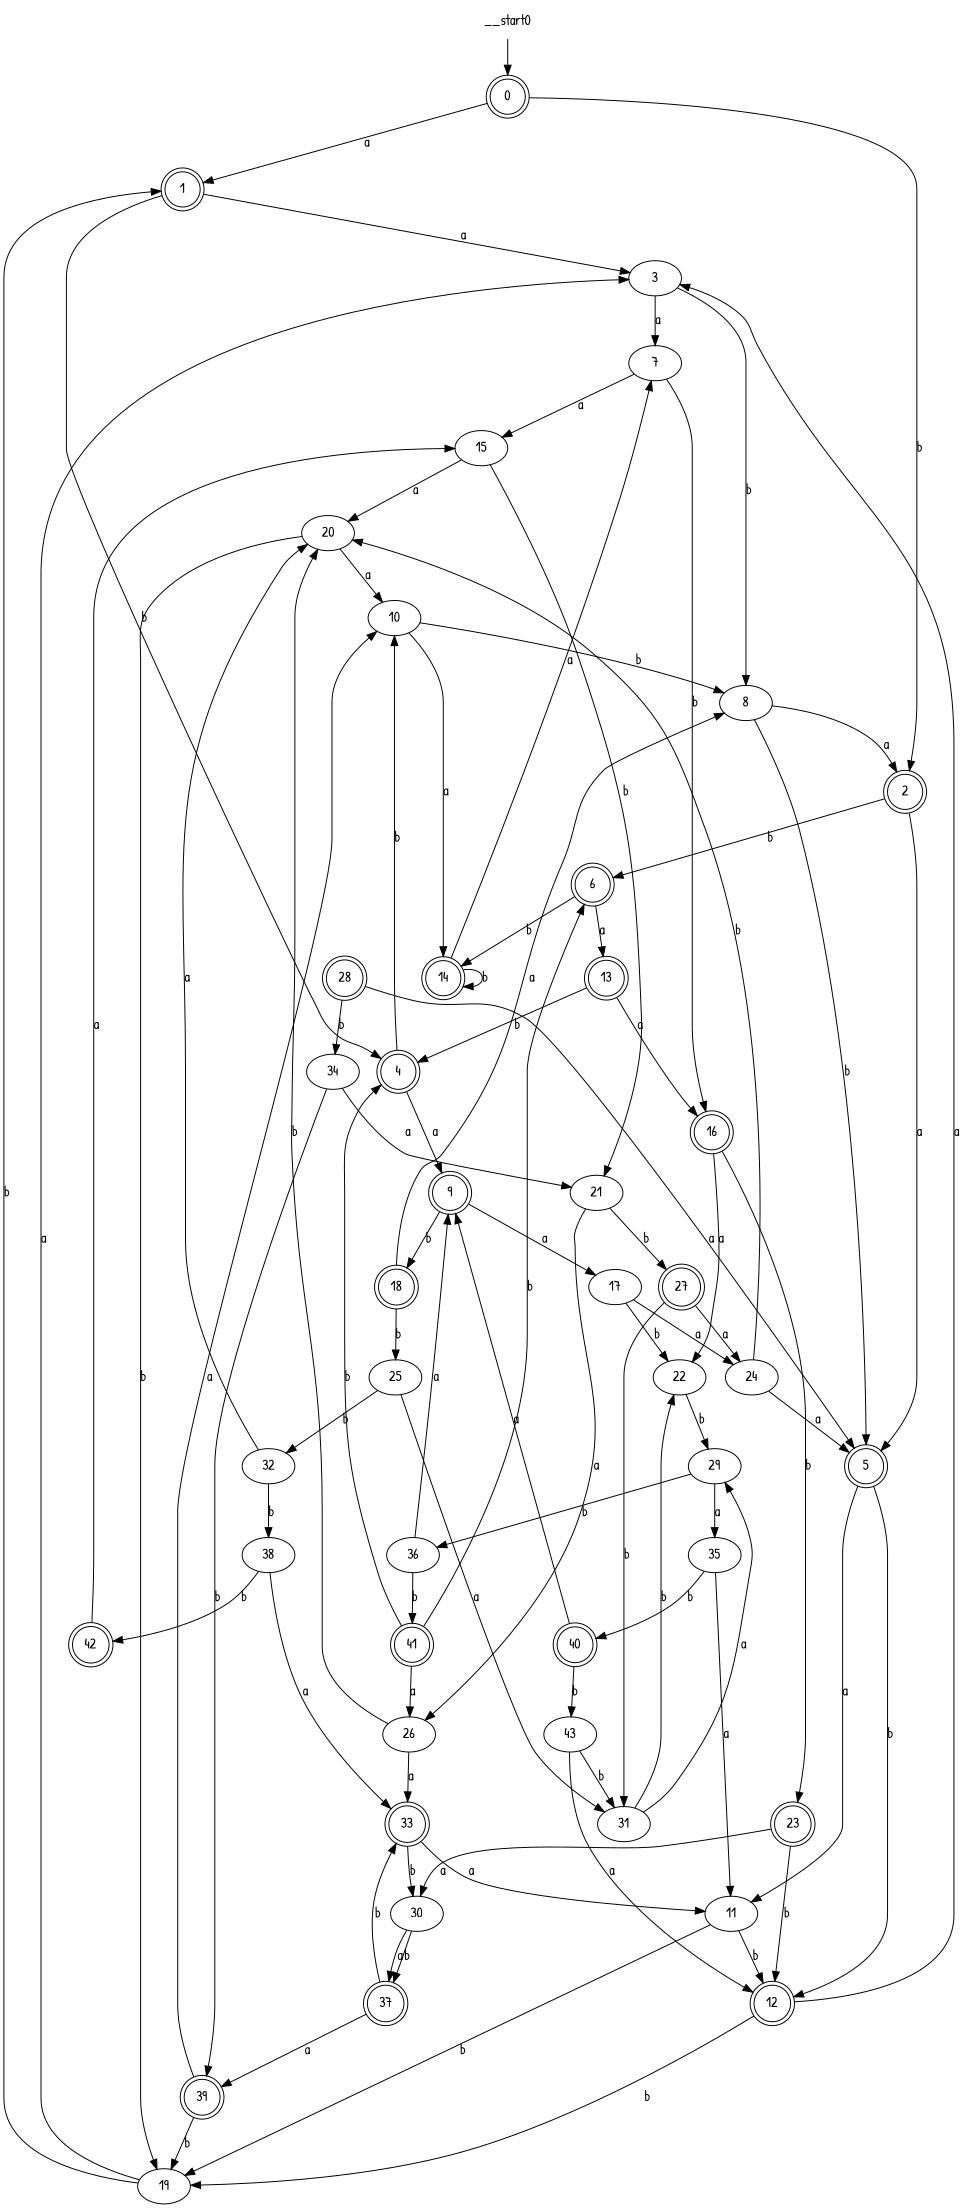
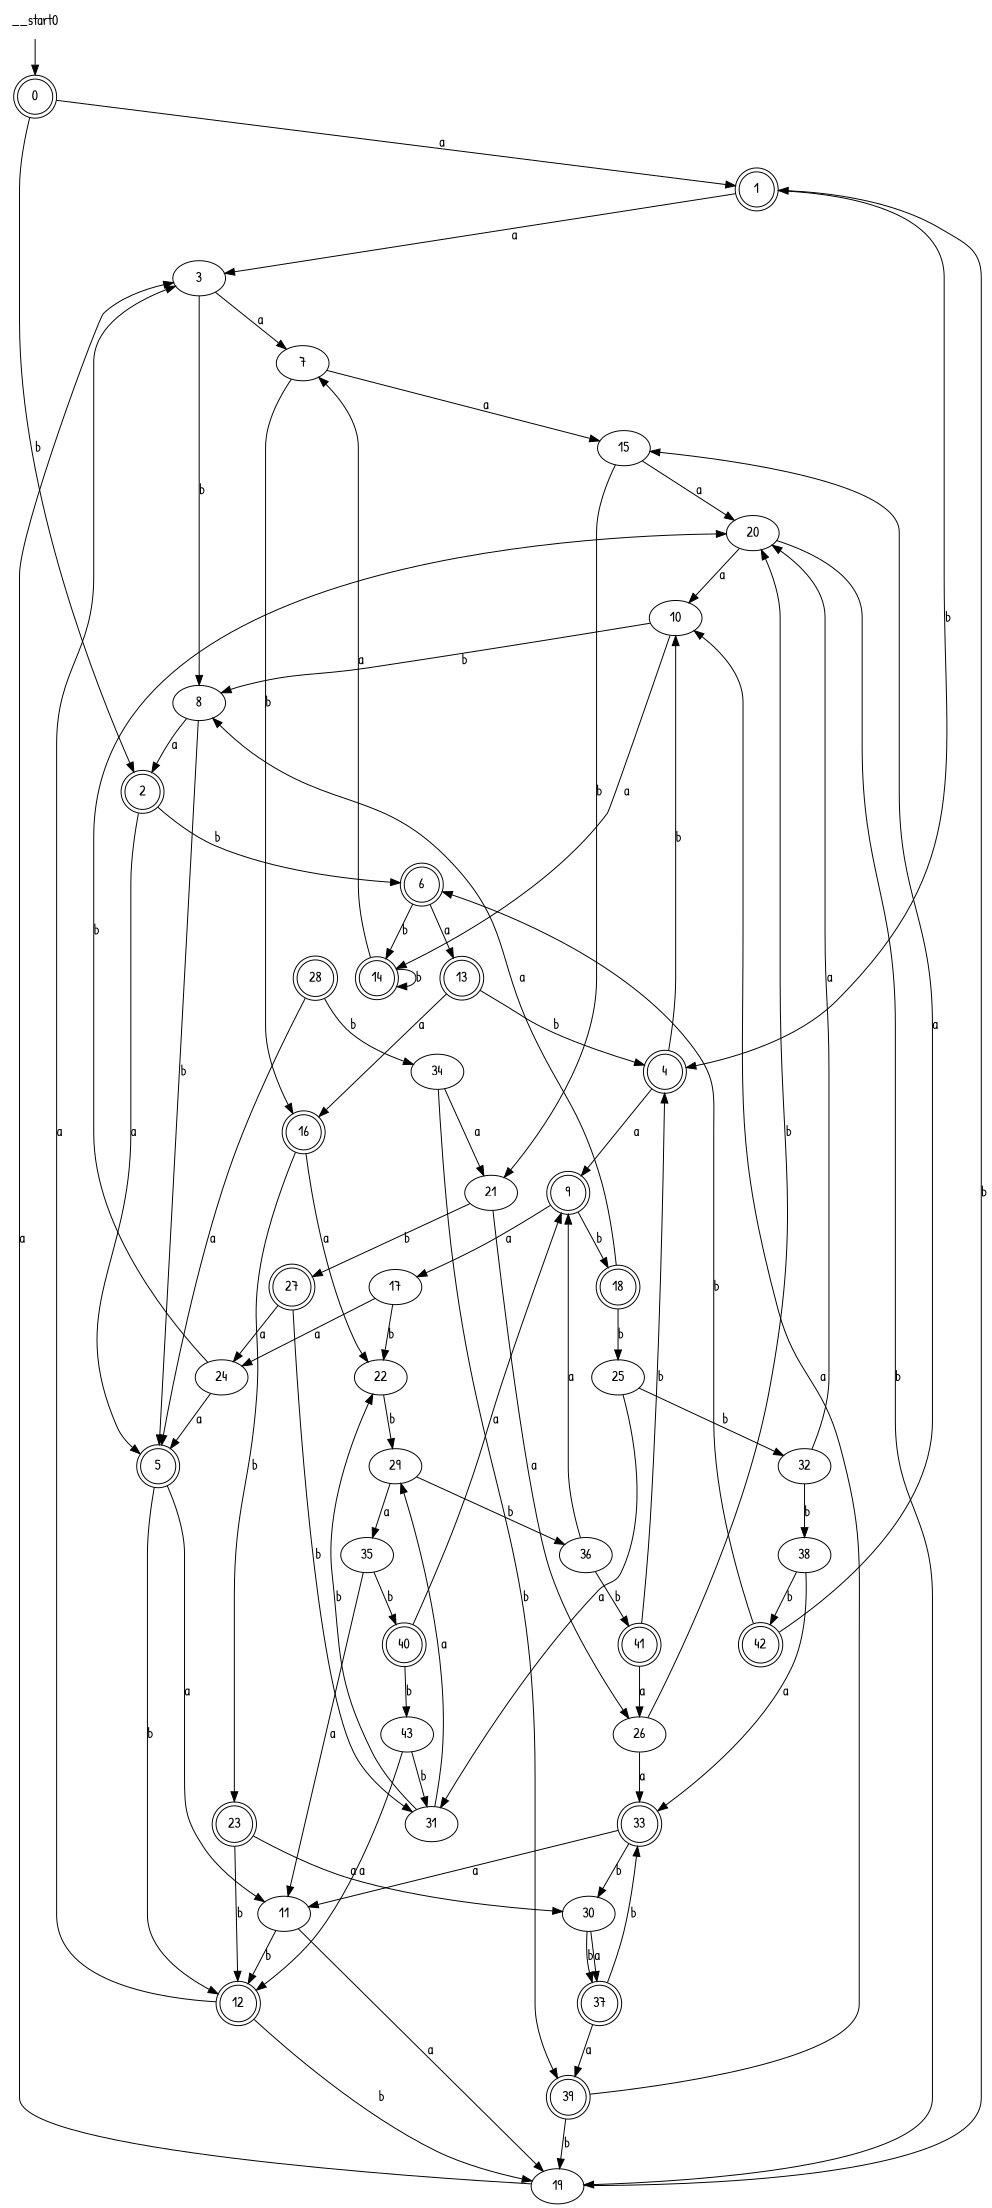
  digraph {
    fontname="Patrick Hand"
    node [fontname="Patrick Hand"]
    edge [fontname="Patrick Hand"]
    __start0 [shape=none]
    0 [shape=doublecircle]
    1 [shape=doublecircle]
    2 [shape=doublecircle]
    3
    4 [shape=doublecircle]
    5 [shape=doublecircle]
    6 [shape=doublecircle]
    7
    8
    9 [shape=doublecircle]
    10
    11
    12 [shape=doublecircle]
    13 [shape=doublecircle]
    14 [shape=doublecircle]
    15
    16 [shape=doublecircle]
    17
    18 [shape=doublecircle]
    19
    20
    21
    22
    23 [shape=doublecircle]
    24
    25
    26
    27 [shape=doublecircle]
    29
    30
    31
    32
    33 [shape=doublecircle]
    28 [shape=doublecircle]
    34
    35
    36
    37 [shape=doublecircle]
    38
    39 [shape=doublecircle]
    40 [shape=doublecircle]
    41 [shape=doublecircle]
    42 [shape=doublecircle]
    43
    __start0 -> 0
    0 -> 1 [label=a]
    0 -> 2 [label=b]
    1 -> 3 [label=a]
    1 -> 4 [label=b]
    2 -> 5 [label=a]
    2 -> 6 [label=b]
    3 -> 7 [label=a]
    3 -> 8 [label=b]
    4 -> 9 [label=a]
    4 -> 10 [label=b]
    5 -> 11 [label=a]
    5 -> 12 [label=b]
    6 -> 13 [label=a]
    6 -> 14 [label=b]
    7 -> 15 [label=a]
    7 -> 16 [label=b]
    8 -> 2 [label=a]
    8 -> 5 [label=b]
    9 -> 17 [label=a]
    9 -> 18 [label=b]
    10 -> 8 [label=b]
    10 -> 14 [label=a]
    11 -> 12 [label=b]
-   11 -> 19 [label=b]
+   11 -> 19 [label=a]
    12 -> 3 [label=a]
    12 -> 19 [label=b]
    13 -> 4 [label=b]
    13 -> 16 [label=a]
    14 -> 7 [label=a]
    14 -> 14 [label=b]
    15 -> 20 [label=a]
    15 -> 21 [label=b]
    16 -> 22 [label=a]
    16 -> 23 [label=b]
    17 -> 22 [label=b]
    17 -> 24 [label=a]
    18 -> 8 [label=a]
    18 -> 25 [label=b]
    19 -> 1 [label=b]
    19 -> 3 [label=a]
    20 -> 10 [label=a]
    20 -> 19 [label=b]
    21 -> 26 [label=a]
    21 -> 27 [label=b]
    22 -> 29 [label=b]
    23 -> 12 [label=b]
    23 -> 30 [label=a]
    24 -> 5 [label=a]
    24 -> 20 [label=b]
    25 -> 31 [label=a]
    25 -> 32 [label=b]
    26 -> 20 [label=b]
    26 -> 33 [label=a]
    27 -> 24 [label=a]
    27 -> 31 [label=b]
    29 -> 35 [label=a]
    29 -> 36 [label=b]
    30 -> 37 [label=a]
    30 -> 37 [label=b]
    31 -> 22 [label=b]
    31 -> 29 [label=a]
    32 -> 20 [label=a]
    32 -> 38 [label=b]
    33 -> 11 [label=a]
    33 -> 30 [label=b]
    28 -> 5 [label=a]
    28 -> 34 [label=b]
    34 -> 21 [label=a]
    34 -> 39 [label=b]
    35 -> 11 [label=a]
    35 -> 40 [label=b]
    36 -> 9 [label=a]
    36 -> 41 [label=b]
    37 -> 33 [label=b]
    37 -> 39 [label=a]
    38 -> 33 [label=a]
    38 -> 42 [label=b]
    39 -> 10 [label=a]
    39 -> 19 [label=b]
    40 -> 9 [label=a]
    40 -> 43 [label=b]
    41 -> 4 [label=b]
    41 -> 26 [label=a]
-   41 -> 6 [label=b]
+   42 -> 6 [label=b]
    42 -> 15 [label=a]
    43 -> 12 [label=a]
    43 -> 31 [label=b]
  }
